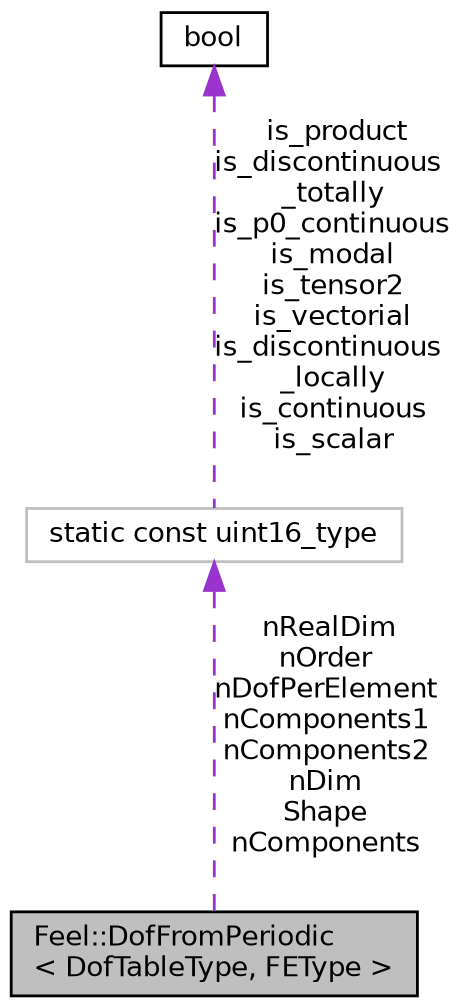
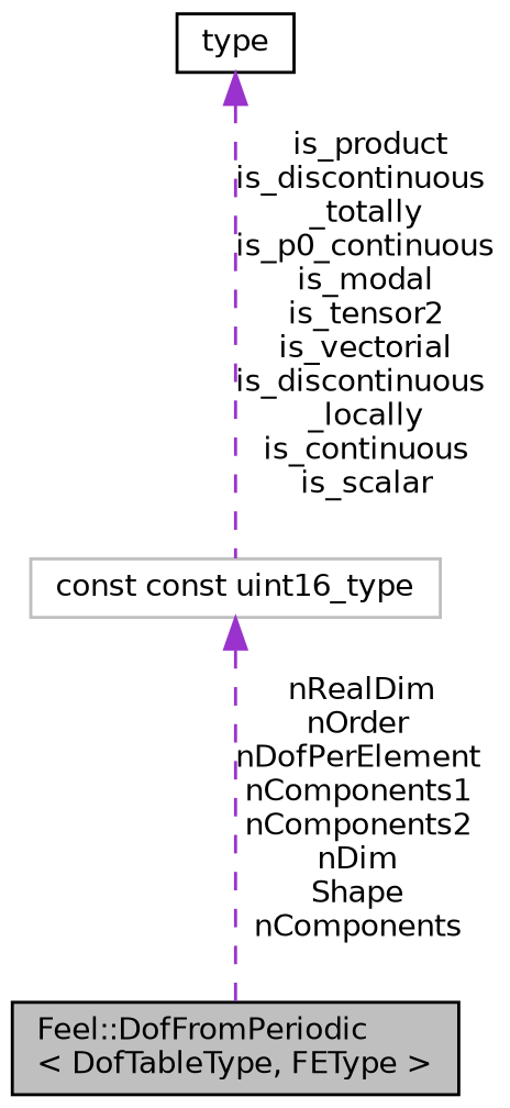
  digraph {
    node [color=black fillcolor=white fontname=Helvetica fontsize=10 shape=record style=filled]
    edge [color=darkorchid3 dir=back fontname=Helvetica fontsize=10 labelfontname=Helvetica labelfontsize=10 style=dashed]
    n1 [fillcolor=grey75 fontcolor=black height=0.2 label="Feel::DofFromPeriodic\l\< DofTableType, FEType \>" width=0.4]
-   n2 [color=grey75 height=0.2 label="static const uint16_type" width=0.4]
-   n3 [height=0.2 label=bool width=0.4]
+   n2 [color=grey75 height=0.2 label="const const uint16_type" width=0.4]
+   n3 [height=0.2 label=type width=0.4]
    n2 -> n1 [label=" nRealDim\nnOrder\nnDofPerElement\nnComponents1\nnComponents2\nnDim\nShape\nnComponents"]
    n3 -> n2 [label=" is_product\nis_discontinuous\l_totally\nis_p0_continuous\nis_modal\nis_tensor2\nis_vectorial\nis_discontinuous\l_locally\nis_continuous\nis_scalar"]
  }
